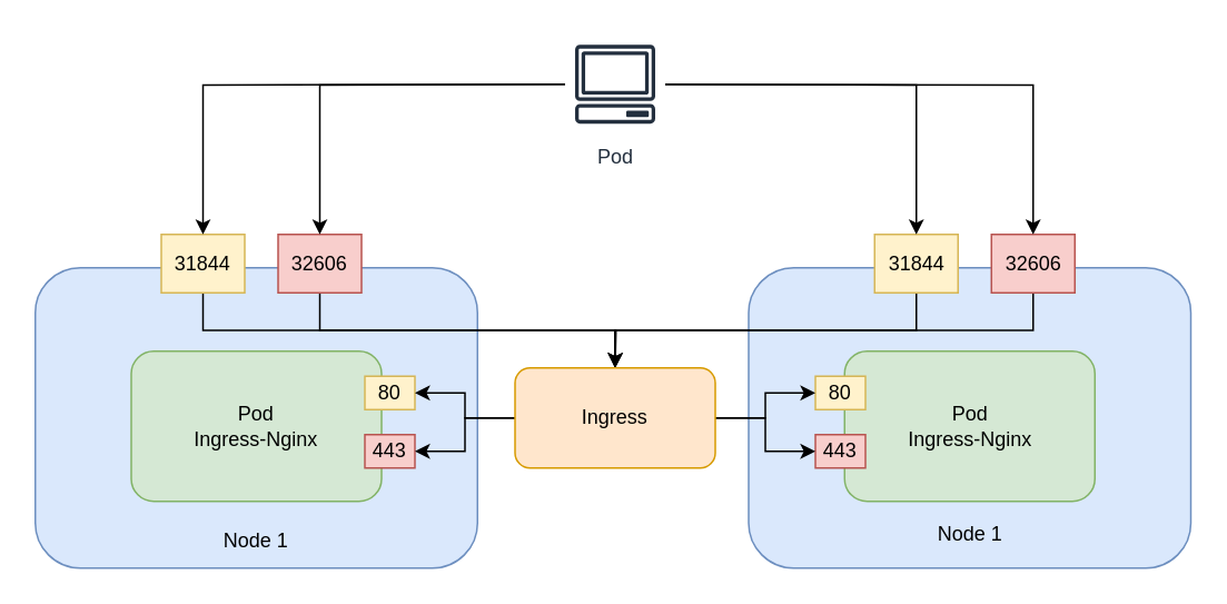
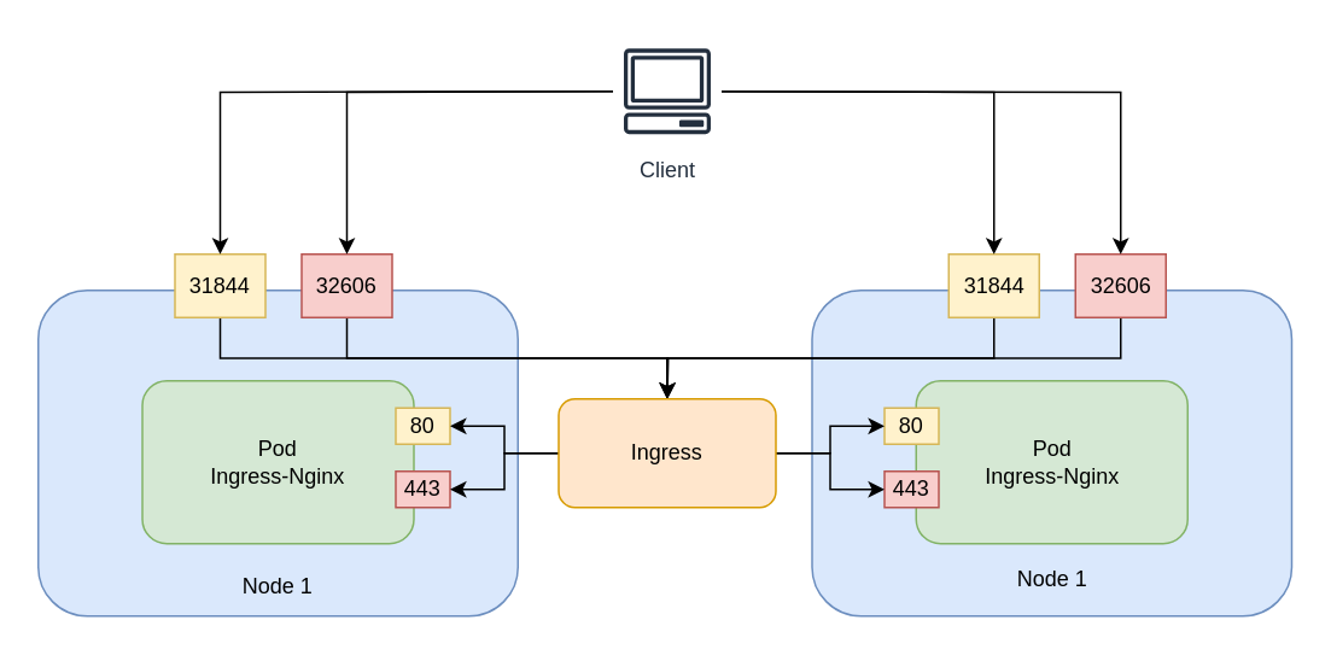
  <mxCell id="0" />
  <mxCell id="1" parent="0" />
  <mxCell id="2" value="" style="rounded=1;whiteSpace=wrap;html=1;fillColor=#dae8fc;strokeColor=#6c8ebf;" parent="1" vertex="1"><mxGeometry x="20.5" y="160" width="265" height="180" as="geometry" /></mxCell>
  <mxCell id="3" value="Node 1" style="text;html=1;strokeColor=none;fillColor=none;align=center;verticalAlign=middle;whiteSpace=wrap;rounded=0;" parent="1" vertex="1"><mxGeometry x="123" y="309" width="60" height="30" as="geometry" /></mxCell>
  <mxCell id="4" value="Pod&lt;br&gt;Ingress-Nginx" style="rounded=1;whiteSpace=wrap;html=1;fillColor=#d5e8d4;strokeColor=#82b366;" parent="1" vertex="1"><mxGeometry x="78" y="210" width="150" height="90" as="geometry" /></mxCell>
  <mxCell id="5" value="443" style="rounded=0;whiteSpace=wrap;html=1;fillColor=#f8cecc;strokeColor=#b85450;" parent="1" vertex="1"><mxGeometry x="218" y="260" width="30" height="20" as="geometry" /></mxCell>
  <mxCell id="6" value="80" style="rounded=0;whiteSpace=wrap;html=1;fillColor=#fff2cc;strokeColor=#d6b656;" parent="1" vertex="1"><mxGeometry x="218" y="225" width="30" height="20" as="geometry" /></mxCell>
  <mxCell id="7" style="edgeStyle=orthogonalEdgeStyle;rounded=0;orthogonalLoop=1;jettySize=auto;html=1;exitX=0.5;exitY=1;exitDx=0;exitDy=0;entryX=0.5;entryY=0.15;entryDx=0;entryDy=0;entryPerimeter=0;" edge="1" parent="1" source="8" target="24"><mxGeometry relative="1" as="geometry" /></mxCell>
  <mxCell id="8" value="31844" style="rounded=0;whiteSpace=wrap;html=1;fillColor=#fff2cc;strokeColor=#d6b656;" parent="1" vertex="1"><mxGeometry x="96" y="140" width="50" height="35" as="geometry" /></mxCell>
  <mxCell id="9" style="edgeStyle=orthogonalEdgeStyle;rounded=0;orthogonalLoop=1;jettySize=auto;html=1;exitX=0.5;exitY=1;exitDx=0;exitDy=0;entryX=0.5;entryY=0;entryDx=0;entryDy=0;" edge="1" parent="1" source="10" target="24"><mxGeometry relative="1" as="geometry" /></mxCell>
  <mxCell id="10" value="32606" style="rounded=0;whiteSpace=wrap;html=1;fillColor=#f8cecc;strokeColor=#b85450;" parent="1" vertex="1"><mxGeometry x="166" y="140" width="50" height="35" as="geometry" /></mxCell>
  <mxCell id="11" value="" style="rounded=1;whiteSpace=wrap;html=1;fillColor=#dae8fc;strokeColor=#6c8ebf;" vertex="1" parent="1"><mxGeometry x="448" y="160" width="265" height="180" as="geometry" /></mxCell>
  <mxCell id="12" value="Node 1" style="text;html=1;strokeColor=none;fillColor=none;align=center;verticalAlign=middle;whiteSpace=wrap;rounded=0;" vertex="1" parent="1"><mxGeometry x="550.5" y="305" width="60" height="30" as="geometry" /></mxCell>
  <mxCell id="13" value="Pod&lt;br&gt;Ingress-Nginx" style="rounded=1;whiteSpace=wrap;html=1;fillColor=#d5e8d4;strokeColor=#82b366;" vertex="1" parent="1"><mxGeometry x="505.5" y="210" width="150" height="90" as="geometry" /></mxCell>
  <mxCell id="14" value="443" style="rounded=0;whiteSpace=wrap;html=1;fillColor=#f8cecc;strokeColor=#b85450;" vertex="1" parent="1"><mxGeometry x="488" y="260" width="30" height="20" as="geometry" /></mxCell>
  <mxCell id="15" value="80" style="rounded=0;whiteSpace=wrap;html=1;fillColor=#fff2cc;strokeColor=#d6b656;" vertex="1" parent="1"><mxGeometry x="488" y="225" width="30" height="20" as="geometry" /></mxCell>
  <mxCell id="16" style="edgeStyle=orthogonalEdgeStyle;rounded=0;orthogonalLoop=1;jettySize=auto;html=1;exitX=0.5;exitY=1;exitDx=0;exitDy=0;entryX=0.5;entryY=0;entryDx=0;entryDy=0;" edge="1" parent="1" source="17" target="24"><mxGeometry relative="1" as="geometry" /></mxCell>
  <mxCell id="17" value="31844" style="rounded=0;whiteSpace=wrap;html=1;fillColor=#fff2cc;strokeColor=#d6b656;" vertex="1" parent="1"><mxGeometry x="523.5" y="140" width="50" height="35" as="geometry" /></mxCell>
  <mxCell id="18" style="edgeStyle=orthogonalEdgeStyle;rounded=0;orthogonalLoop=1;jettySize=auto;html=1;exitX=0.5;exitY=1;exitDx=0;exitDy=0;" edge="1" parent="1" source="19"><mxGeometry relative="1" as="geometry"><mxPoint x="368" y="220" as="targetPoint" /></mxGeometry></mxCell>
  <mxCell id="19" value="32606" style="rounded=0;whiteSpace=wrap;html=1;fillColor=#f8cecc;strokeColor=#b85450;" vertex="1" parent="1"><mxGeometry x="593.5" y="140" width="50" height="35" as="geometry" /></mxCell>
  <mxCell id="20" style="edgeStyle=orthogonalEdgeStyle;rounded=0;orthogonalLoop=1;jettySize=auto;html=1;exitX=0;exitY=0.5;exitDx=0;exitDy=0;entryX=1;entryY=0.5;entryDx=0;entryDy=0;" edge="1" parent="1" source="24" target="6"><mxGeometry relative="1" as="geometry" /></mxCell>
  <mxCell id="21" style="edgeStyle=orthogonalEdgeStyle;rounded=0;orthogonalLoop=1;jettySize=auto;html=1;exitX=0;exitY=0.5;exitDx=0;exitDy=0;" edge="1" parent="1" source="24" target="5"><mxGeometry relative="1" as="geometry" /></mxCell>
  <mxCell id="22" style="edgeStyle=orthogonalEdgeStyle;rounded=0;orthogonalLoop=1;jettySize=auto;html=1;exitX=1;exitY=0.5;exitDx=0;exitDy=0;entryX=0;entryY=0.5;entryDx=0;entryDy=0;" edge="1" parent="1" source="24" target="15"><mxGeometry relative="1" as="geometry" /></mxCell>
  <mxCell id="23" style="edgeStyle=orthogonalEdgeStyle;rounded=0;orthogonalLoop=1;jettySize=auto;html=1;exitX=1;exitY=0.5;exitDx=0;exitDy=0;" edge="1" parent="1" source="24" target="14"><mxGeometry relative="1" as="geometry" /></mxCell>
  <mxCell id="24" value="Ingress" style="rounded=1;whiteSpace=wrap;html=1;fillColor=#ffe6cc;strokeColor=#d79b00;" vertex="1" parent="1"><mxGeometry x="308" y="220" width="120" height="60" as="geometry" /></mxCell>
  <mxCell id="25" style="edgeStyle=orthogonalEdgeStyle;rounded=0;orthogonalLoop=1;jettySize=auto;html=1;exitX=0.5;exitY=0.5;exitDx=0;exitDy=0;exitPerimeter=0;entryX=0.5;entryY=0;entryDx=0;entryDy=0;" edge="1" parent="1" target="8"><mxGeometry relative="1" as="geometry"><mxPoint x="368" y="50" as="sourcePoint" /></mxGeometry></mxCell>
  <mxCell id="26" style="edgeStyle=orthogonalEdgeStyle;rounded=0;orthogonalLoop=1;jettySize=auto;html=1;exitX=0.5;exitY=0.5;exitDx=0;exitDy=0;exitPerimeter=0;entryX=0.5;entryY=0;entryDx=0;entryDy=0;" edge="1" parent="1" target="10"><mxGeometry relative="1" as="geometry"><mxPoint x="368" y="50" as="sourcePoint" /></mxGeometry></mxCell>
  <mxCell id="27" style="edgeStyle=orthogonalEdgeStyle;rounded=0;orthogonalLoop=1;jettySize=auto;html=1;exitX=0.5;exitY=0.5;exitDx=0;exitDy=0;exitPerimeter=0;entryX=0.5;entryY=0;entryDx=0;entryDy=0;" edge="1" parent="1" target="17"><mxGeometry relative="1" as="geometry"><mxPoint x="368" y="50" as="sourcePoint" /></mxGeometry></mxCell>
  <mxCell id="28" style="edgeStyle=orthogonalEdgeStyle;rounded=0;orthogonalLoop=1;jettySize=auto;html=1;exitX=0.5;exitY=0.5;exitDx=0;exitDy=0;exitPerimeter=0;" edge="1" parent="1" target="19"><mxGeometry relative="1" as="geometry"><mxPoint x="368" y="50" as="sourcePoint" /></mxGeometry></mxCell>
- <mxCell id="29" value="Pod" style="sketch=0;outlineConnect=0;fontColor=#232F3E;gradientColor=none;strokeColor=#232F3E;fillColor=#ffffff;dashed=0;verticalLabelPosition=bottom;verticalAlign=top;align=center;html=1;fontSize=12;fontStyle=0;aspect=fixed;shape=mxgraph.aws4.resourceIcon;resIcon=mxgraph.aws4.client;" vertex="1" parent="1"><mxGeometry x="338" y="20" width="60" height="60" as="geometry" /></mxCell>
+ <mxCell id="29" value="Client" style="sketch=0;outlineConnect=0;fontColor=#232F3E;gradientColor=none;strokeColor=#232F3E;fillColor=#ffffff;dashed=0;verticalLabelPosition=bottom;verticalAlign=top;align=center;html=1;fontSize=12;fontStyle=0;aspect=fixed;shape=mxgraph.aws4.resourceIcon;resIcon=mxgraph.aws4.client;" vertex="1" parent="1"><mxGeometry x="338" y="20" width="60" height="60" as="geometry" /></mxCell>
